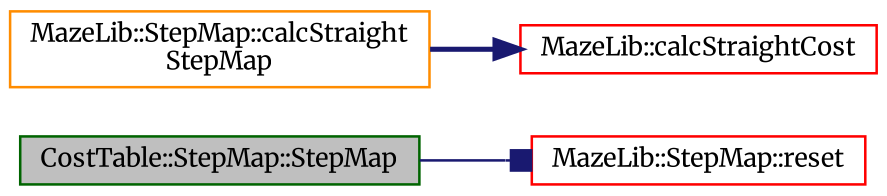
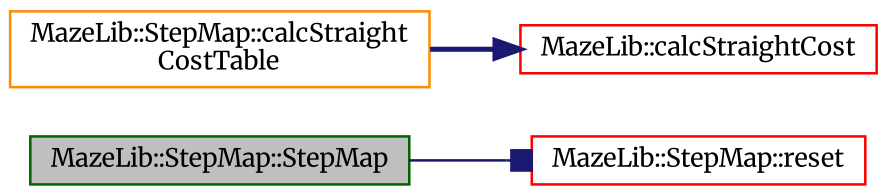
  digraph {
    fontname=Merriweather
    rankdir=LR
    node [color=red fillcolor=white fontname=Merriweather fontsize=10 shape=record style=filled]
    edge [color=midnightblue fontname=Merriweather fontsize=10 labelfontname=Helvetica labelfontsize=10]
-   n1 [color=darkgreen fillcolor=grey75 fontcolor=black height=0.2 label="CostTable::StepMap::StepMap" width=0.4]
+   n1 [color=darkgreen fillcolor=grey75 fontcolor=black height=0.2 label="MazeLib::StepMap::StepMap" width=0.4]
    n2 [height=0.2 label="MazeLib::StepMap::reset" width=0.4]
-   n3 [color=darkorange height=0.2 label="MazeLib::StepMap::calcStraight\lStepMap" width=0.4]
+   n3 [color=darkorange height=0.2 label="MazeLib::StepMap::calcStraight\lCostTable" width=0.4]
    n4 [height=0.2 label="MazeLib::calcStraightCost" width=0.4]
    n1 -> n2 [arrowhead=box style=solid]
    n3 -> n4 [arrowhead=normal style=bold]
  }
